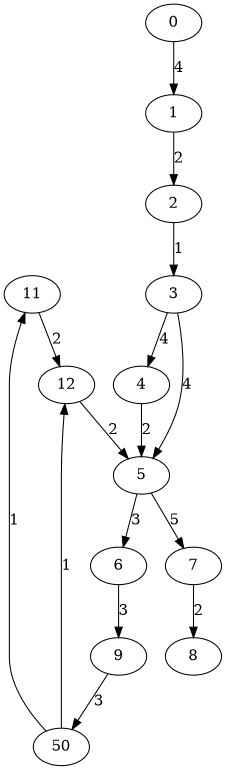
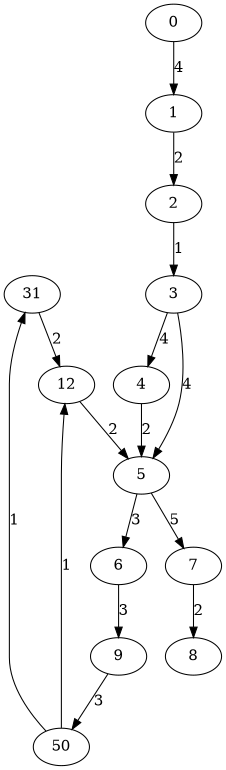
  digraph {
-   11 [height=0.5 width=0.75]
+   11 [height=0.5 width=0.75 label=31]
    12 [height=0.5 width=0.75]
    5 [height=0.5 width=0.75]
    6 [height=0.5 width=0.75]
    7 [height=0.5 width=0.75]
    9 [height=0.5 width=0.75]
    8 [height=0.5 width=0.75]
    2 [height=0.5 width=0.75]
    3 [height=0.5 width=0.75]
    4 [height=0.5 width=0.75]
    n11 [height=0.5 label=50 width=0.75]
    1 [height=0.5 width=0.75]
    0 [height=0.5 width=0.75]
    11 -> 12 [label=2]
    12 -> 5 [label=2]
    5 -> 6 [label=3]
    5 -> 7 [label=5]
    6 -> 9 [label=3]
    7 -> 8 [label=2]
    9 -> n11 [label=3]
    2 -> 3 [label=1]
    3 -> 5 [label=4]
    3 -> 4 [label=4]
    4 -> 5 [label=2]
    n11 -> 11 [label=1]
    n11 -> 12 [label=1]
    1 -> 2 [label=2]
    0 -> 1 [label=4]
  }
